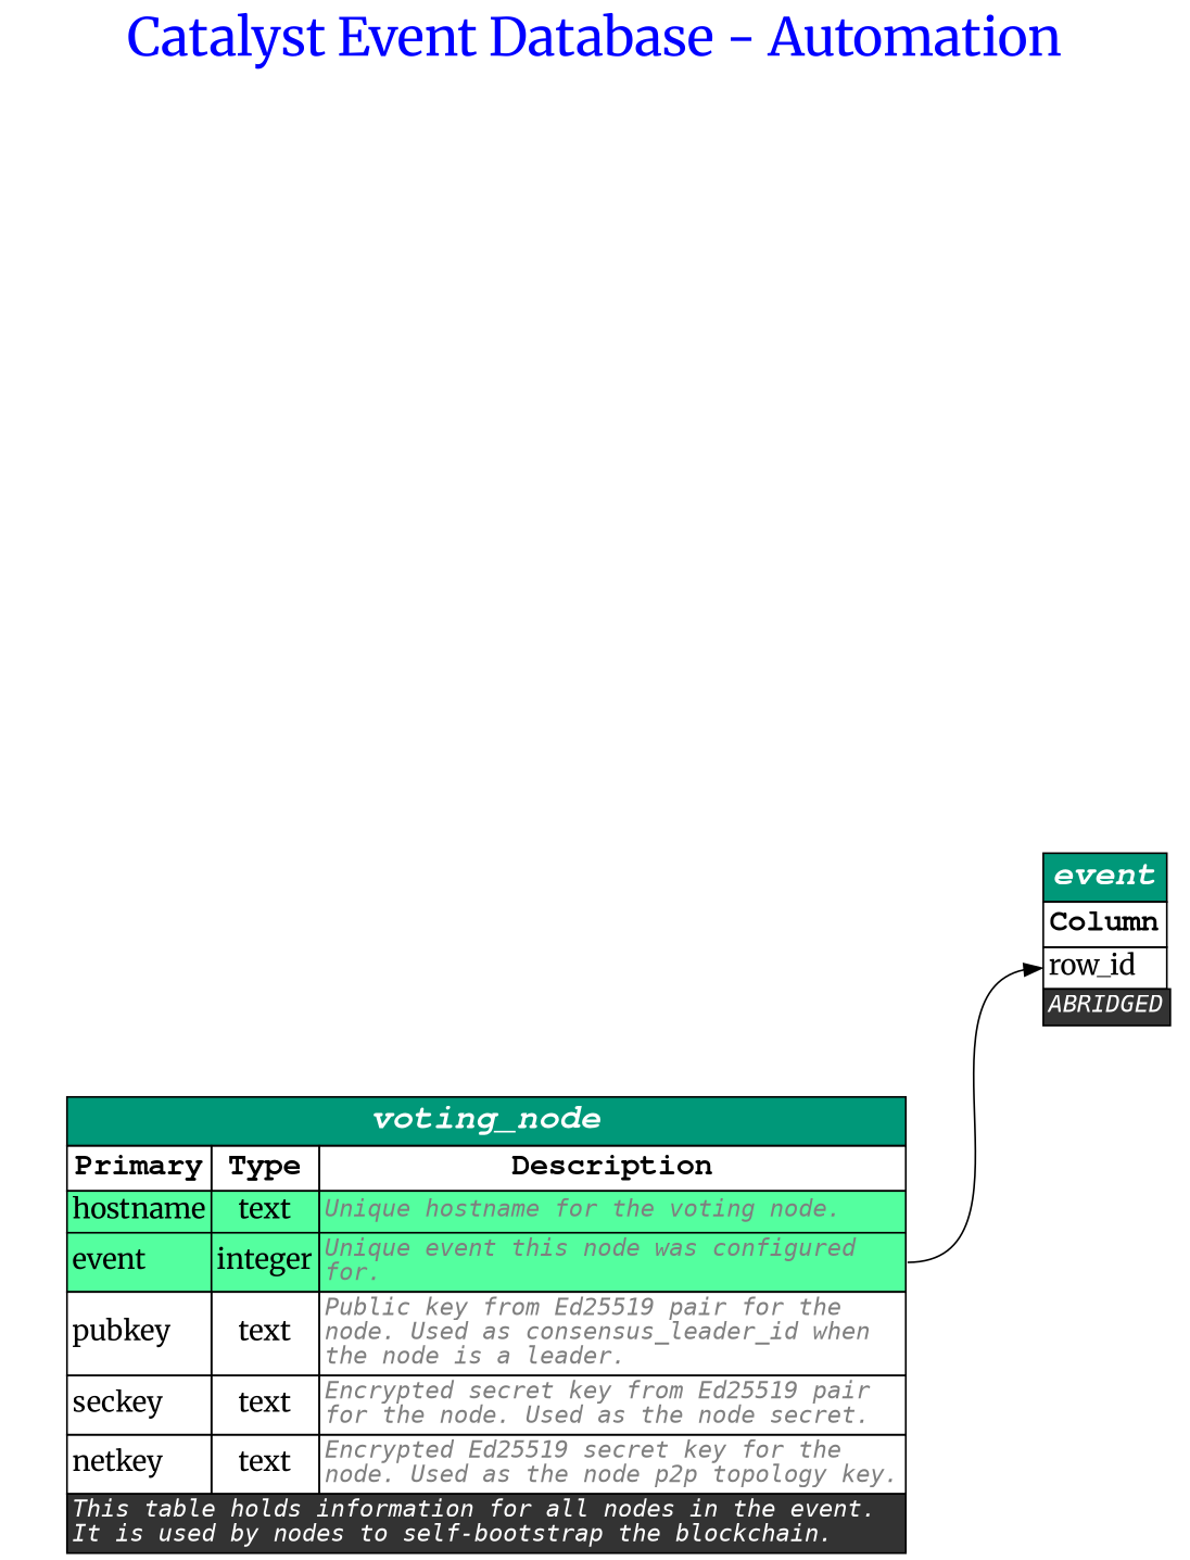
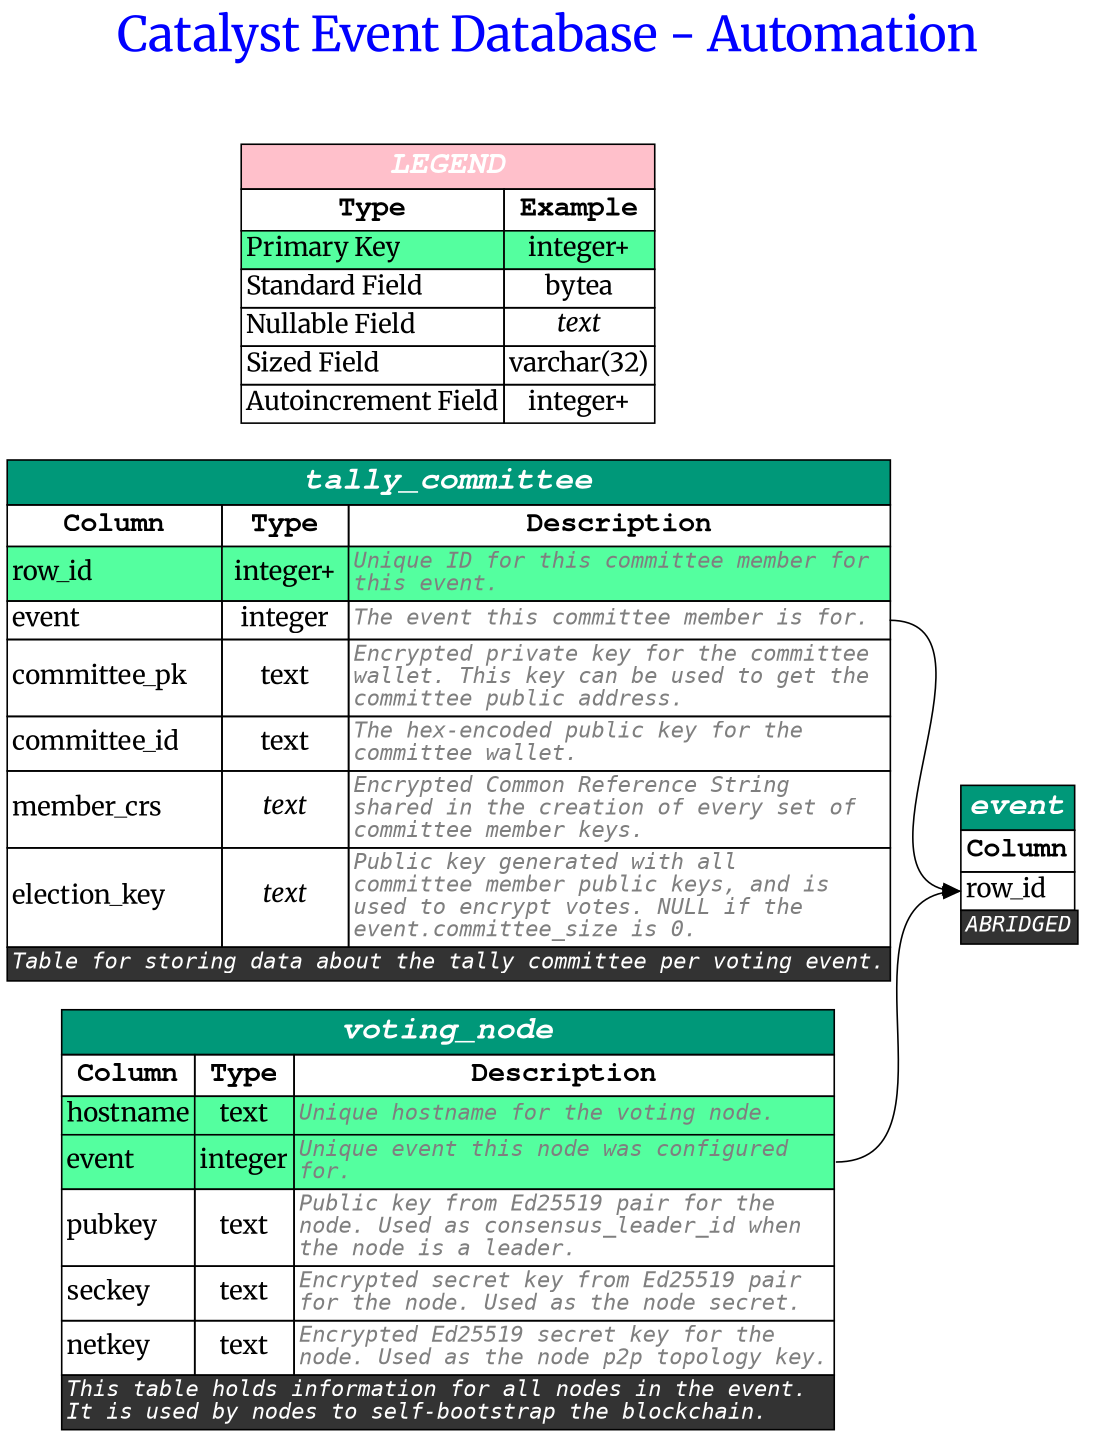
  digraph {
    fontcolor=blue
    fontsize=30
    label="Catalyst Event Database - Automation"
    labelloc=t
    rankdir=LR
    fontname=Merriweather
    node [fontsize=16 shape=plain fontname=Merriweather]
    edge [headport=row_id tailport=event_out fontname=Merriweather]
+   n1 [label=<         <table border='0' cellborder='1' cellspacing='0' >             <tr>                 <td colspan='3' bgcolor='#009879' port='__title'><font color='white' face='Courier bold italic' point-size='20'><b>tally_committee</b></font></td>             </tr>             <tr>                 <td><font color='black' face='Courier bold' point-size='18' ><b>Column</b></font></td>                 <td><font color='black' face='Courier bold' point-size='18' ><b>Type</b></font></td>                 <td><font color='black' face='Courier bold' point-size='18' ><b>Description</b></font></td>             </tr>                           <tr>                 <td port="row_id" bgcolor="seagreen1" align='text'><font>row_id</font><br align='left'/></td>                 <td  bgcolor="seagreen1" ><font>integer+</font></td>                 <td port="row_id_out" bgcolor="seagreen1" align='text'><font color='grey50' face='Monospace' point-size='14' ><i>Unique ID for this committee member for<br align='left'/>this event.</i><br align="left"/></font></td>             </tr>                          <tr>                 <td port="event"  align='text'><font>event</font><br align='left'/></td>                 <td   ><font>integer</font></td>                 <td port="event_out"  align='text'><font color='grey50' face='Monospace' point-size='14' ><i>The event this committee member is for.</i><br align="left"/></font></td>             </tr>                          <tr>                 <td port="committee_pk"  align='text'><font>committee_pk</font><br align='left'/></td>                 <td   ><font>text</font></td>                 <td port="committee_pk_out"  align='text'><font color='grey50' face='Monospace' point-size='14' ><i>Encrypted private key for the committee<br align='left'/>wallet. This key can be used to get the<br align='left'/>committee public address.</i><br align="left"/></font></td>             </tr>                          <tr>                 <td port="committee_id"  align='text'><font>committee_id</font><br align='left'/></td>                 <td   ><font>text</font></td>                 <td port="committee_id_out"  align='text'><font color='grey50' face='Monospace' point-size='14' ><i>The hex-encoded public key for the<br align='left'/>committee wallet.</i><br align="left"/></font></td>             </tr>                          <tr>                 <td port="member_crs"  align='text'><font>member_crs</font><br align='left'/></td>                 <td   ><font><i>text</i></font></td>                 <td port="member_crs_out"  align='text'><font color='grey50' face='Monospace' point-size='14' ><i>Encrypted Common Reference String<br align='left'/>shared in the creation of every set of<br align='left'/>committee member keys.</i><br align="left"/></font></td>             </tr>                          <tr>                 <td port="election_key"  align='text'><font>election_key</font><br align='left'/></td>                 <td   ><font><i>text</i></font></td>                 <td port="election_key_out"  align='text'><font color='grey50' face='Monospace' point-size='14' ><i>Public key generated with all<br align='left'/>committee member public keys, and is<br align='left'/>used to encrypt votes. NULL if the<br align='left'/>event.committee_size is 0.</i><br align="left"/></font></td>             </tr>                                        <tr>                 <td colspan='3' bgcolor="grey20" align='text'><font color='white' face='Monospace' point-size='14'><i>Table for storing data about the tally committee per voting event.</i><br align="left"/></font></td>             </tr>                       </table>     >]
    n2 [label=<         <table border='0' cellborder='1' cellspacing='0'>             <tr>                 <td bgcolor='#009879' port='__title'><font color='white' face='Courier bold italic' point-size='20'><b>event</b></font></td>             </tr>             <tr>                 <td><font color='black' face='Courier bold' point-size='18' ><b>Column</b></font></td>             </tr>                           <tr>                 <td port="row_id"  align='text'><font>row_id</font><br align='left'/></td>             </tr>                           <tr>                 <td colspan='3' bgcolor="grey20" align='text'><font color='white' face='Monospace' point-size='14'><i>ABRIDGED</i><br align="left"/></font></td>             </tr>         </table>     > shape=plaintext]
-   n3 [label=<         <table border='0' cellborder='1' cellspacing='0' >             <tr>                 <td colspan='3' bgcolor='#009879' port='__title'><font color='white' face='Courier bold italic' point-size='20'><b>voting_node</b></font></td>             </tr>             <tr>                 <td><font color='black' face='Courier bold' point-size='18' ><b>Primary</b></font></td>                 <td><font color='black' face='Courier bold' point-size='18' ><b>Type</b></font></td>                 <td><font color='black' face='Courier bold' point-size='18' ><b>Description</b></font></td>             </tr>                           <tr>                 <td port="hostname" bgcolor="seagreen1" align='text'><font>hostname</font><br align='left'/></td>                 <td  bgcolor="seagreen1" ><font>text</font></td>                 <td port="hostname_out" bgcolor="seagreen1" align='text'><font color='grey50' face='Monospace' point-size='14' ><i>Unique hostname for the voting node.</i><br align="left"/></font></td>             </tr>                          <tr>                 <td port="event" bgcolor="seagreen1" align='text'><font>event</font><br align='left'/></td>                 <td  bgcolor="seagreen1" ><font>integer</font></td>                 <td port="event_out" bgcolor="seagreen1" align='text'><font color='grey50' face='Monospace' point-size='14' ><i>Unique event this node was configured<br align='left'/>for.</i><br align="left"/></font></td>             </tr>                          <tr>                 <td port="pubkey"  align='text'><font>pubkey</font><br align='left'/></td>                 <td   ><font>text</font></td>                 <td port="pubkey_out"  align='text'><font color='grey50' face='Monospace' point-size='14' ><i>Public key from Ed25519 pair for the<br align='left'/>node. Used as consensus_leader_id when<br align='left'/>the node is a leader.</i><br align="left"/></font></td>             </tr>                          <tr>                 <td port="seckey"  align='text'><font>seckey</font><br align='left'/></td>                 <td   ><font>text</font></td>                 <td port="seckey_out"  align='text'><font color='grey50' face='Monospace' point-size='14' ><i>Encrypted secret key from Ed25519 pair<br align='left'/>for the node. Used as the node secret.</i><br align="left"/></font></td>             </tr>                          <tr>                 <td port="netkey"  align='text'><font>netkey</font><br align='left'/></td>                 <td   ><font>text</font></td>                 <td port="netkey_out"  align='text'><font color='grey50' face='Monospace' point-size='14' ><i>Encrypted Ed25519 secret key for the<br align='left'/>node. Used as the node p2p topology key.</i><br align="left"/></font></td>             </tr>                                        <tr>                 <td colspan='3' bgcolor="grey20" align='text'><font color='white' face='Monospace' point-size='14'><i>This table holds information for all nodes in the event.<br align='left'/>It is used by nodes to self-bootstrap the blockchain.</i><br align="left"/></font></td>             </tr>                       </table>     >]
+   n3 [label=<         <table border='0' cellborder='1' cellspacing='0' >             <tr>                 <td colspan='3' bgcolor='#009879' port='__title'><font color='white' face='Courier bold italic' point-size='20'><b>voting_node</b></font></td>             </tr>             <tr>                 <td><font color='black' face='Courier bold' point-size='18' ><b>Column</b></font></td>                 <td><font color='black' face='Courier bold' point-size='18' ><b>Type</b></font></td>                 <td><font color='black' face='Courier bold' point-size='18' ><b>Description</b></font></td>             </tr>                           <tr>                 <td port="hostname" bgcolor="seagreen1" align='text'><font>hostname</font><br align='left'/></td>                 <td  bgcolor="seagreen1" ><font>text</font></td>                 <td port="hostname_out" bgcolor="seagreen1" align='text'><font color='grey50' face='Monospace' point-size='14' ><i>Unique hostname for the voting node.</i><br align="left"/></font></td>             </tr>                          <tr>                 <td port="event" bgcolor="seagreen1" align='text'><font>event</font><br align='left'/></td>                 <td  bgcolor="seagreen1" ><font>integer</font></td>                 <td port="event_out" bgcolor="seagreen1" align='text'><font color='grey50' face='Monospace' point-size='14' ><i>Unique event this node was configured<br align='left'/>for.</i><br align="left"/></font></td>             </tr>                          <tr>                 <td port="pubkey"  align='text'><font>pubkey</font><br align='left'/></td>                 <td   ><font>text</font></td>                 <td port="pubkey_out"  align='text'><font color='grey50' face='Monospace' point-size='14' ><i>Public key from Ed25519 pair for the<br align='left'/>node. Used as consensus_leader_id when<br align='left'/>the node is a leader.</i><br align="left"/></font></td>             </tr>                          <tr>                 <td port="seckey"  align='text'><font>seckey</font><br align='left'/></td>                 <td   ><font>text</font></td>                 <td port="seckey_out"  align='text'><font color='grey50' face='Monospace' point-size='14' ><i>Encrypted secret key from Ed25519 pair<br align='left'/>for the node. Used as the node secret.</i><br align="left"/></font></td>             </tr>                          <tr>                 <td port="netkey"  align='text'><font>netkey</font><br align='left'/></td>                 <td   ><font>text</font></td>                 <td port="netkey_out"  align='text'><font color='grey50' face='Monospace' point-size='14' ><i>Encrypted Ed25519 secret key for the<br align='left'/>node. Used as the node p2p topology key.</i><br align="left"/></font></td>             </tr>                                        <tr>                 <td colspan='3' bgcolor="grey20" align='text'><font color='white' face='Monospace' point-size='14'><i>This table holds information for all nodes in the event.<br align='left'/>It is used by nodes to self-bootstrap the blockchain.</i><br align="left"/></font></td>             </tr>                       </table>     >]
+   n4 [label=<         <table border='0' cellborder='1' cellspacing='0'>             <tr>                 <td colspan='2' bgcolor='Pink' port='__title'><font color='white' face='Courier bold italic' point-size='20'><b>LEGEND</b></font></td>             </tr>             <tr>                 <td><font color='black' face='Courier bold' point-size='18'><b>Type</b></font></td>                 <td><font color='black' face='Courier bold' point-size='18'><b>Example</b></font></td>             </tr>              <tr>                 <td align='text' bgcolor="seagreen1" ><font>Primary Key</font><br align='left'/></td>                 <td  bgcolor="seagreen1" ><font>integer+</font></td>             </tr>               <tr>                 <td align='text'><font>Standard Field</font><br align='left'/></td>                 <td><font>bytea</font></td>             </tr>              <tr>                 <td align='text'><font>Nullable Field</font><br align='left'/></td>                 <td><font><i>text</i></font></td>             </tr>              <tr>                 <td align='text'><font>Sized Field</font><br align='left'/></td>                 <td><font>varchar(32)</font></td>             </tr>              <tr>                 <td align='text'><font>Autoincrement Field</font><br align='left'/></td>                 <td><font>integer+</font></td>             </tr>          </table>     > shape=plaintext]
+   n1 -> n2
    n3 -> n2
  }
